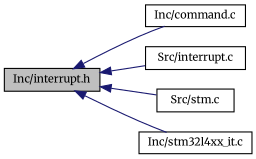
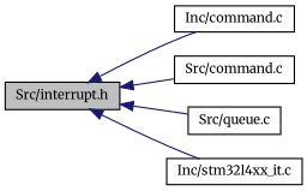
  digraph {
    fontname=Merriweather
    rankdir=LR
    node [color=black fillcolor=white fontname=Merriweather fontsize=10 shape=record style=filled]
    edge [color=midnightblue dir=back fontname=Merriweather fontsize=10 labelfontname=Helvetica labelfontsize=10 style=solid]
-   n1 [fillcolor=grey75 fontcolor=black height=0.2 label="Inc/interrupt.h" width=0.4]
+   n1 [fillcolor=grey75 fontcolor=black height=0.2 label="Src/interrupt.h" width=0.4]
    n2 [height=0.2 label="Inc/command.c" width=0.4]
-   n3 [height=0.2 label="Src/interrupt.c" width=0.4]
-   n4 [height=0.2 label="Src/stm.c" width=0.4]
+   n3 [height=0.2 label="Src/command.c" width=0.4]
+   n4 [height=0.2 label="Src/queue.c" width=0.4]
    n5 [height=0.2 label="Inc/stm32l4xx_it.c" width=0.4]
    n1 -> n2
    n1 -> n3
    n1 -> n4
    n1 -> n5
  }
